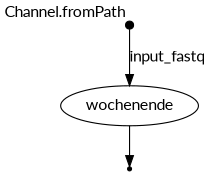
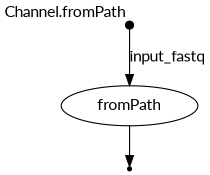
  digraph {
    fontname=Lato
    node [shape=point fontname=Lato]
    edge [fontname=Lato]
    p0 [fixedsize=true width=0.1 xlabel="Channel.fromPath"]
-   n2 [label=wochenende shape=""]
+   n2 [label=fromPath shape=""]
    p2
    p0 -> n2 [label=input_fastq]
    n2 -> p2
  }
